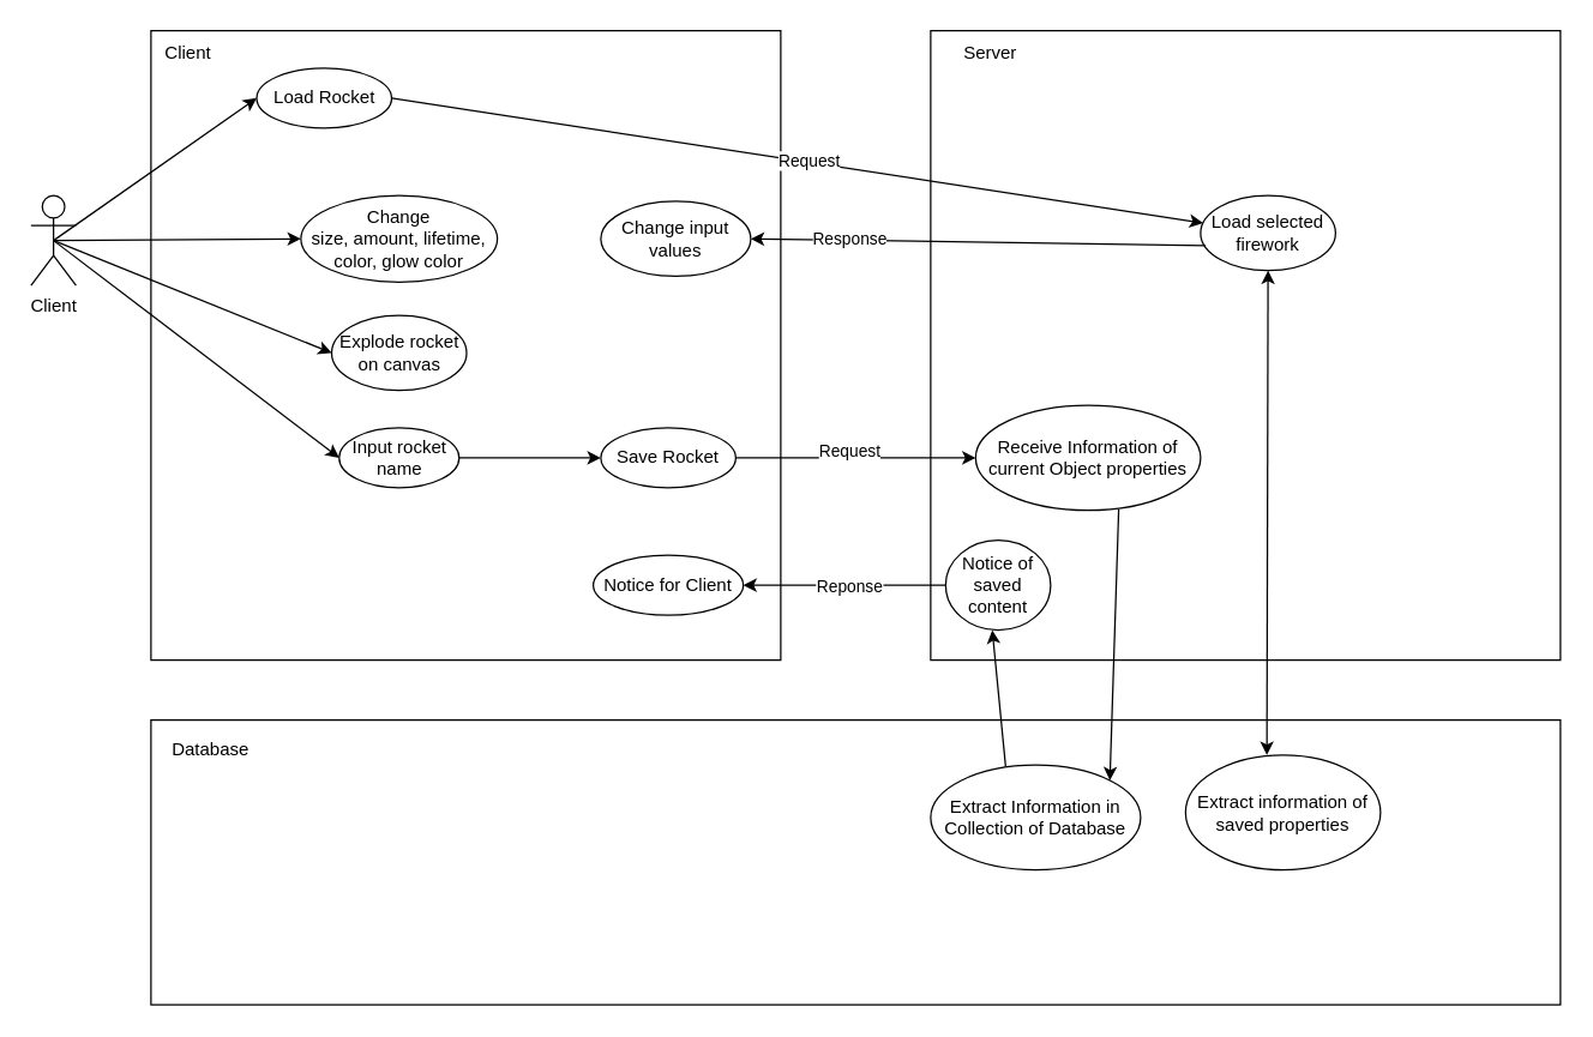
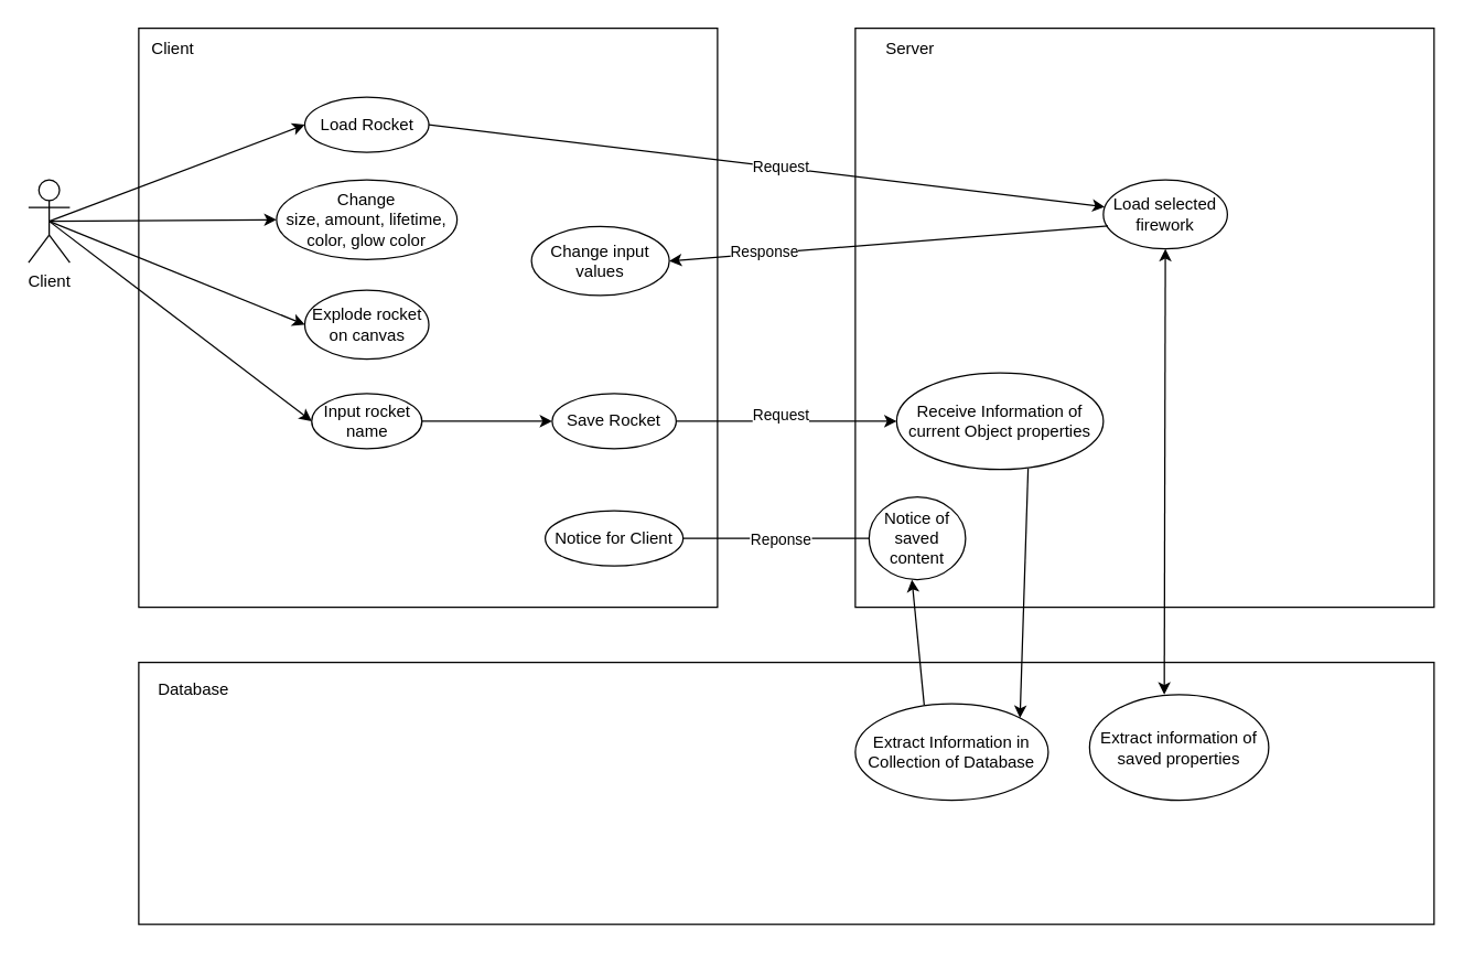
  <mxCell id="0" />
  <mxCell id="1" parent="0" />
  <mxCell id="2" value="Client&lt;br&gt;" style="shape=umlActor;verticalLabelPosition=bottom;verticalAlign=top;html=1;outlineConnect=0;" parent="1" vertex="1"><mxGeometry x="20" y="130" width="30" height="60" as="geometry" /></mxCell>
  <mxCell id="3" value="" style="whiteSpace=wrap;html=1;aspect=fixed;" parent="1" vertex="1"><mxGeometry x="100" y="20" width="420" height="420" as="geometry" /></mxCell>
  <mxCell id="4" value="Client" style="text;html=1;strokeColor=none;fillColor=none;align=center;verticalAlign=middle;whiteSpace=wrap;rounded=0;" parent="1" vertex="1"><mxGeometry x="100" y="20" width="50" height="30" as="geometry" /></mxCell>
  <mxCell id="5" style="edgeStyle=orthogonalEdgeStyle;rounded=0;orthogonalLoop=1;jettySize=auto;html=1;entryX=0;entryY=0.5;entryDx=0;entryDy=0;" parent="1" source="6" target="7" edge="1"><mxGeometry relative="1" as="geometry" /></mxCell>
  <mxCell id="6" value="Input rocket name" style="ellipse;whiteSpace=wrap;html=1;" parent="1" vertex="1"><mxGeometry x="225.5" y="285" width="80" height="40" as="geometry" /></mxCell>
  <mxCell id="7" value="Save Rocket" style="ellipse;whiteSpace=wrap;html=1;" parent="1" vertex="1"><mxGeometry x="400" y="285" width="90" height="40" as="geometry" /></mxCell>
  <mxCell id="8" value="Explode rocket on canvas" style="ellipse;whiteSpace=wrap;html=1;" parent="1" vertex="1"><mxGeometry x="220.5" y="210" width="90" height="50" as="geometry" /></mxCell>
  <mxCell id="9" value="Change&lt;br&gt;size, amount, lifetime, color, glow color" style="ellipse;whiteSpace=wrap;html=1;" parent="1" vertex="1"><mxGeometry x="200" y="130" width="131" height="57.75" as="geometry" /></mxCell>
  <mxCell id="10" value="" style="endArrow=classic;html=1;entryX=0;entryY=0.5;entryDx=0;entryDy=0;exitX=0.5;exitY=0.5;exitDx=0;exitDy=0;exitPerimeter=0;" parent="1" source="2" target="8" edge="1"><mxGeometry width="50" height="50" relative="1" as="geometry"><mxPoint x="60" y="150" as="sourcePoint" /><mxPoint x="540" y="170" as="targetPoint" /></mxGeometry></mxCell>
  <mxCell id="11" value="" style="endArrow=classic;html=1;entryX=0;entryY=0.5;entryDx=0;entryDy=0;exitX=0.5;exitY=0.5;exitDx=0;exitDy=0;exitPerimeter=0;" parent="1" source="2" target="6" edge="1"><mxGeometry width="50" height="50" relative="1" as="geometry"><mxPoint x="60" y="160" as="sourcePoint" /><mxPoint x="540" y="250" as="targetPoint" /></mxGeometry></mxCell>
  <mxCell id="12" value="" style="whiteSpace=wrap;html=1;aspect=fixed;" parent="1" vertex="1"><mxGeometry x="620" y="20" width="420" height="420" as="geometry" /></mxCell>
  <mxCell id="13" value="Server&lt;br&gt;" style="text;html=1;strokeColor=none;fillColor=none;align=center;verticalAlign=middle;whiteSpace=wrap;rounded=0;" parent="1" vertex="1"><mxGeometry x="640" y="25" width="40" height="20" as="geometry" /></mxCell>
  <mxCell id="14" value="" style="endArrow=classic;html=1;exitX=1;exitY=0.5;exitDx=0;exitDy=0;entryX=0;entryY=0.5;entryDx=0;entryDy=0;" parent="1" source="7" target="16" edge="1"><mxGeometry width="50" height="50" relative="1" as="geometry"><mxPoint x="650" y="330" as="sourcePoint" /><mxPoint x="590" y="330" as="targetPoint" /></mxGeometry></mxCell>
  <mxCell id="15" value="Request" style="edgeLabel;html=1;align=center;verticalAlign=middle;resizable=0;points=[];" parent="14" vertex="1" connectable="0"><mxGeometry x="-0.374" y="-2" relative="1" as="geometry"><mxPoint x="25" y="-7" as="offset" /></mxGeometry></mxCell>
  <mxCell id="16" value="Receive Information of current Object properties" style="ellipse;whiteSpace=wrap;html=1;" parent="1" vertex="1"><mxGeometry x="650" y="270" width="150" height="70" as="geometry" /></mxCell>
  <mxCell id="17" value="" style="rounded=0;whiteSpace=wrap;html=1;" parent="1" vertex="1"><mxGeometry x="100" y="480" width="940" height="190" as="geometry" /></mxCell>
  <mxCell id="18" value="Database" style="text;html=1;strokeColor=none;fillColor=none;align=center;verticalAlign=middle;whiteSpace=wrap;rounded=0;" parent="1" vertex="1"><mxGeometry x="110" y="490" width="60" height="20" as="geometry" /></mxCell>
  <mxCell id="19" value="Extract Information in Collection of Database" style="ellipse;whiteSpace=wrap;html=1;" parent="1" vertex="1"><mxGeometry x="620" y="510" width="140" height="70" as="geometry" /></mxCell>
  <mxCell id="20" value="" style="endArrow=classic;html=1;entryX=1;entryY=0;entryDx=0;entryDy=0;exitX=0.636;exitY=0.99;exitDx=0;exitDy=0;exitPerimeter=0;" parent="1" source="16" target="19" edge="1"><mxGeometry width="50" height="50" relative="1" as="geometry"><mxPoint x="739" y="340" as="sourcePoint" /><mxPoint x="700" y="280" as="targetPoint" /></mxGeometry></mxCell>
  <mxCell id="21" value="Notice of saved content" style="ellipse;whiteSpace=wrap;html=1;" parent="1" vertex="1"><mxGeometry x="630" y="360" width="70" height="60" as="geometry" /></mxCell>
  <mxCell id="22" value="" style="endArrow=classic;html=1;entryX=0.444;entryY=1;entryDx=0;entryDy=0;entryPerimeter=0;exitX=0.357;exitY=0.014;exitDx=0;exitDy=0;exitPerimeter=0;" parent="1" source="19" target="21" edge="1"><mxGeometry width="50" height="50" relative="1" as="geometry"><mxPoint x="650" y="330" as="sourcePoint" /><mxPoint x="700" y="280" as="targetPoint" /></mxGeometry></mxCell>
  <mxCell id="23" value="Notice for Client" style="ellipse;whiteSpace=wrap;html=1;" parent="1" vertex="1"><mxGeometry x="395" y="370" width="100" height="40" as="geometry" /></mxCell>
- <mxCell id="24" value="" style="endArrow=classic;html=1;entryX=1;entryY=0.5;entryDx=0;entryDy=0;" parent="1" source="21" target="23" edge="1"><mxGeometry width="50" height="50" relative="1" as="geometry"><mxPoint x="650" y="330" as="sourcePoint" /><mxPoint x="700" y="280" as="targetPoint" /></mxGeometry></mxCell>
+ <mxCell id="24" value="" style="endArrow=none;html=1;entryX=1;entryY=0.5;entryDx=0;entryDy=0;" parent="1" source="21" target="23" edge="1"><mxGeometry width="50" height="50" relative="1" as="geometry"><mxPoint x="650" y="330" as="sourcePoint" /><mxPoint x="700" y="280" as="targetPoint" /></mxGeometry></mxCell>
  <mxCell id="25" value="Reponse" style="edgeLabel;html=1;align=center;verticalAlign=middle;resizable=0;points=[];" parent="24" vertex="1" connectable="0"><mxGeometry x="0.189" y="-2" relative="1" as="geometry"><mxPoint x="15.0" y="2" as="offset" /></mxGeometry></mxCell>
  <mxCell id="26" value="" style="endArrow=classic;html=1;entryX=0;entryY=0.5;entryDx=0;entryDy=0;exitX=0.5;exitY=0.5;exitDx=0;exitDy=0;exitPerimeter=0;" parent="1" source="2" target="9" edge="1"><mxGeometry width="50" height="50" relative="1" as="geometry"><mxPoint x="60" y="140" as="sourcePoint" /><mxPoint x="700" y="280" as="targetPoint" /></mxGeometry></mxCell>
- <mxCell id="27" value="Load Rocket" style="ellipse;whiteSpace=wrap;html=1;" parent="1" vertex="1"><mxGeometry x="170.5" y="45" width="90" height="40" as="geometry" /></mxCell>
+ <mxCell id="27" value="Load Rocket" style="ellipse;whiteSpace=wrap;html=1;" parent="1" vertex="1"><mxGeometry x="220.5" y="70" width="90" height="40" as="geometry" /></mxCell>
  <mxCell id="28" value="" style="endArrow=classic;html=1;entryX=0;entryY=0.5;entryDx=0;entryDy=0;exitX=0.5;exitY=0.5;exitDx=0;exitDy=0;exitPerimeter=0;" parent="1" source="2" target="27" edge="1"><mxGeometry width="50" height="50" relative="1" as="geometry"><mxPoint x="60" y="130" as="sourcePoint" /><mxPoint x="610" y="290" as="targetPoint" /></mxGeometry></mxCell>
  <mxCell id="29" value="" style="endArrow=classic;html=1;exitX=1;exitY=0.5;exitDx=0;exitDy=0;" parent="1" source="27" target="31" edge="1"><mxGeometry width="50" height="50" relative="1" as="geometry"><mxPoint x="560" y="340" as="sourcePoint" /><mxPoint x="580" y="150" as="targetPoint" /></mxGeometry></mxCell>
  <mxCell id="30" value="Request" style="edgeLabel;html=1;align=center;verticalAlign=middle;resizable=0;points=[];" parent="29" vertex="1" connectable="0"><mxGeometry x="-0.05" relative="1" as="geometry"><mxPoint x="21.22" y="2.06" as="offset" /></mxGeometry></mxCell>
  <mxCell id="31" value="Load selected firework" style="ellipse;whiteSpace=wrap;html=1;" parent="1" vertex="1"><mxGeometry x="800" y="130" width="90" height="50" as="geometry" /></mxCell>
  <mxCell id="32" value="Extract information of saved properties" style="ellipse;whiteSpace=wrap;html=1;" parent="1" vertex="1"><mxGeometry x="790" y="503.33" width="130" height="76.67" as="geometry" /></mxCell>
  <mxCell id="33" value="" style="endArrow=classic;startArrow=classic;html=1;entryX=0.5;entryY=1;entryDx=0;entryDy=0;exitX=0.417;exitY=0;exitDx=0;exitDy=0;exitPerimeter=0;" parent="1" source="32" target="31" edge="1"><mxGeometry width="50" height="50" relative="1" as="geometry"><mxPoint x="560" y="340" as="sourcePoint" /><mxPoint x="610" y="290" as="targetPoint" /></mxGeometry></mxCell>
- <mxCell id="34" value="Change input values" style="ellipse;whiteSpace=wrap;html=1;" parent="1" vertex="1"><mxGeometry x="400" y="133.87" width="100" height="50" as="geometry" /></mxCell>
+ <mxCell id="34" value="Change input values" style="ellipse;whiteSpace=wrap;html=1;" parent="1" vertex="1"><mxGeometry x="385" y="163.87" width="100" height="50" as="geometry" /></mxCell>
  <mxCell id="35" value="" style="endArrow=classic;html=1;entryX=1;entryY=0.5;entryDx=0;entryDy=0;exitX=0.037;exitY=0.667;exitDx=0;exitDy=0;exitPerimeter=0;" parent="1" source="31" target="34" edge="1"><mxGeometry width="50" height="50" relative="1" as="geometry"><mxPoint x="560" y="340" as="sourcePoint" /><mxPoint x="610" y="290" as="targetPoint" /></mxGeometry></mxCell>
  <mxCell id="36" value="Response" style="edgeLabel;html=1;align=center;verticalAlign=middle;resizable=0;points=[];" parent="35" vertex="1" connectable="0"><mxGeometry x="0.54" y="1" relative="1" as="geometry"><mxPoint x="-4.34" y="-2.02" as="offset" /></mxGeometry></mxCell>
